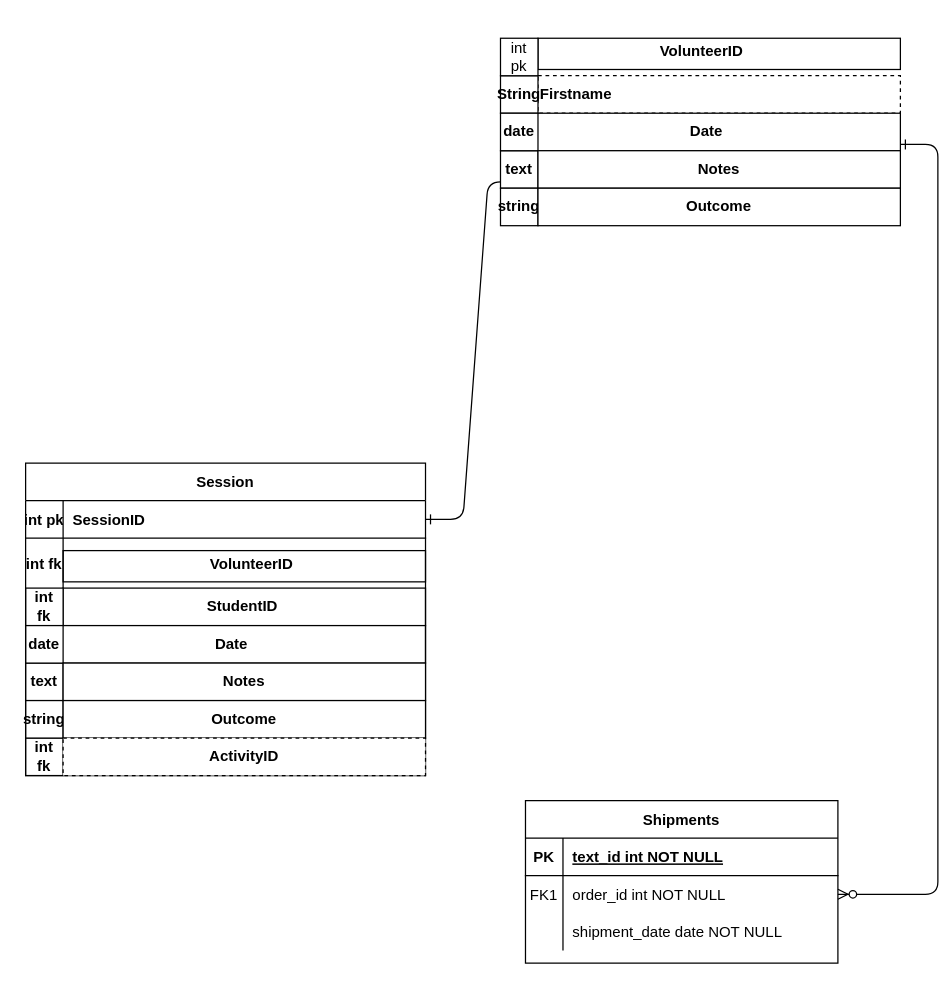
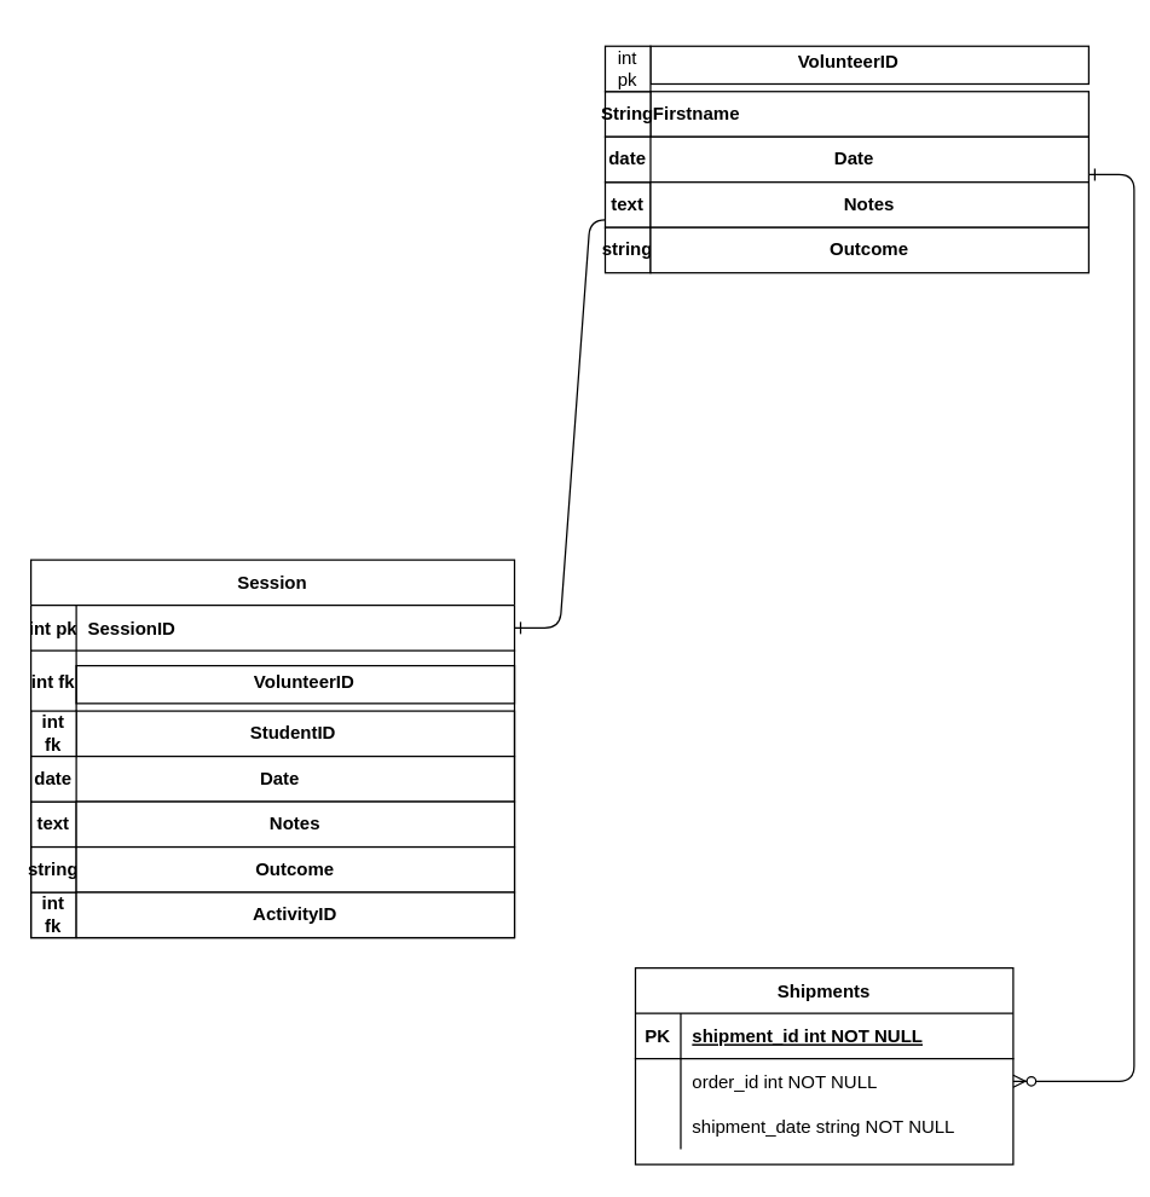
  <mxCell id="0" />
  <mxCell id="1" parent="0" />
  <mxCell id="2" value="" style="edgeStyle=entityRelationEdgeStyle;endArrow=ERzeroToMany;startArrow=ERone;endFill=1;startFill=0;" parent="1" source="24" edge="1"><mxGeometry width="100" height="100" relative="1" as="geometry"><mxPoint x="310" y="1080" as="sourcePoint" /><mxPoint x="420" y="145" as="targetPoint" /></mxGeometry></mxCell>
  <mxCell id="3" value="" style="edgeStyle=entityRelationEdgeStyle;endArrow=ERzeroToMany;startArrow=ERone;endFill=1;startFill=0;" parent="1" target="8" edge="1"><mxGeometry width="100" height="100" relative="1" as="geometry"><mxPoint x="720" y="115" as="sourcePoint" /><mxPoint x="430" y="565" as="targetPoint" /></mxGeometry></mxCell>
  <mxCell id="4" value="Shipments" style="shape=table;startSize=30;container=1;collapsible=1;childLayout=tableLayout;fixedRows=1;rowLines=0;fontStyle=1;align=center;resizeLast=1;" parent="1" vertex="1"><mxGeometry x="420" y="640" width="250" height="130" as="geometry" /></mxCell>
  <mxCell id="5" value="" style="shape=partialRectangle;collapsible=0;dropTarget=0;pointerEvents=0;fillColor=none;points=[[0,0.5],[1,0.5]];portConstraint=eastwest;top=0;left=0;right=0;bottom=1;" parent="4" vertex="1"><mxGeometry y="30" width="250" height="30" as="geometry" /></mxCell>
  <mxCell id="6" value="PK" style="shape=partialRectangle;overflow=hidden;connectable=0;fillColor=none;top=0;left=0;bottom=0;right=0;fontStyle=1;" parent="5" vertex="1"><mxGeometry width="30" height="30" as="geometry" /></mxCell>
- <mxCell id="7" value="text_id int NOT NULL " style="shape=partialRectangle;overflow=hidden;connectable=0;fillColor=none;top=0;left=0;bottom=0;right=0;align=left;spacingLeft=6;fontStyle=5;" parent="5" vertex="1"><mxGeometry x="30" width="220" height="30" as="geometry" /></mxCell>
+ <mxCell id="7" value="shipment_id int NOT NULL " style="shape=partialRectangle;overflow=hidden;connectable=0;fillColor=none;top=0;left=0;bottom=0;right=0;align=left;spacingLeft=6;fontStyle=5;" parent="5" vertex="1"><mxGeometry x="30" width="220" height="30" as="geometry" /></mxCell>
  <mxCell id="8" value="" style="shape=partialRectangle;collapsible=0;dropTarget=0;pointerEvents=0;fillColor=none;points=[[0,0.5],[1,0.5]];portConstraint=eastwest;top=0;left=0;right=0;bottom=0;" parent="4" vertex="1"><mxGeometry y="60" width="250" height="30" as="geometry" /></mxCell>
- <mxCell id="9" value="FK1" style="shape=partialRectangle;overflow=hidden;connectable=0;fillColor=none;top=0;left=0;bottom=0;right=0;" parent="8" vertex="1"><mxGeometry width="30" height="30" as="geometry" /></mxCell>
  <mxCell id="10" value="order_id int NOT NULL" style="shape=partialRectangle;overflow=hidden;connectable=0;fillColor=none;top=0;left=0;bottom=0;right=0;align=left;spacingLeft=6;" parent="8" vertex="1"><mxGeometry x="30" width="220" height="30" as="geometry" /></mxCell>
  <mxCell id="11" value="" style="shape=partialRectangle;collapsible=0;dropTarget=0;pointerEvents=0;fillColor=none;points=[[0,0.5],[1,0.5]];portConstraint=eastwest;top=0;left=0;right=0;bottom=0;" parent="4" vertex="1"><mxGeometry y="90" width="250" height="30" as="geometry" /></mxCell>
  <mxCell id="12" value="" style="shape=partialRectangle;overflow=hidden;connectable=0;fillColor=none;top=0;left=0;bottom=0;right=0;" parent="11" vertex="1"><mxGeometry width="30" height="30" as="geometry" /></mxCell>
- <mxCell id="13" value="shipment_date date NOT NULL" style="shape=partialRectangle;overflow=hidden;connectable=0;fillColor=none;top=0;left=0;bottom=0;right=0;align=left;spacingLeft=6;" parent="11" vertex="1"><mxGeometry x="30" width="220" height="30" as="geometry" /></mxCell>
+ <mxCell id="13" value="shipment_date string NOT NULL" style="shape=partialRectangle;overflow=hidden;connectable=0;fillColor=none;top=0;left=0;bottom=0;right=0;align=left;spacingLeft=6;" parent="11" vertex="1"><mxGeometry x="30" width="220" height="30" as="geometry" /></mxCell>
  <mxCell id="14" value="&lt;b&gt;&amp;nbsp; &amp;nbsp; &amp;nbsp; &amp;nbsp; &amp;nbsp; &amp;nbsp; &amp;nbsp; &amp;nbsp; &amp;nbsp; &amp;nbsp; &amp;nbsp; &amp;nbsp; &amp;nbsp; &amp;nbsp; &amp;nbsp; &amp;nbsp; &amp;nbsp; StudentID&lt;/b&gt;" style="rounded=0;whiteSpace=wrap;html=1;align=left;" vertex="1" parent="1"><mxGeometry x="50" y="470" width="290" height="30" as="geometry" /></mxCell>
  <mxCell id="15" value="" style="rounded=0;whiteSpace=wrap;html=1;" vertex="1" parent="1"><mxGeometry x="50" y="440" width="290" height="25" as="geometry" /></mxCell>
  <mxCell id="16" value="&lt;b&gt;Date&lt;/b&gt;" style="rounded=0;whiteSpace=wrap;html=1;align=center;" vertex="1" parent="1"><mxGeometry x="30" y="500" width="310" height="30" as="geometry" /></mxCell>
  <mxCell id="17" value="&lt;b&gt;text&lt;/b&gt;" style="whiteSpace=wrap;html=1;aspect=fixed;" vertex="1" parent="1"><mxGeometry x="20" y="530" width="30" height="30" as="geometry" /></mxCell>
  <mxCell id="18" value="&lt;b&gt;int fk&lt;/b&gt;" style="whiteSpace=wrap;html=1;aspect=fixed;" vertex="1" parent="1"><mxGeometry x="20" y="470" width="30" height="30" as="geometry" /></mxCell>
  <mxCell id="19" value="&lt;b&gt;int fk&lt;/b&gt;" style="whiteSpace=wrap;html=1;aspect=fixed;" vertex="1" parent="1"><mxGeometry x="20" y="590" width="30" height="30" as="geometry" /></mxCell>
  <mxCell id="20" value="&lt;b&gt;date&lt;/b&gt;" style="whiteSpace=wrap;html=1;aspect=fixed;" vertex="1" parent="1"><mxGeometry x="20" y="500" width="30" height="30" as="geometry" /></mxCell>
  <mxCell id="21" value="&lt;b&gt;string&lt;/b&gt;" style="whiteSpace=wrap;html=1;aspect=fixed;" vertex="1" parent="1"><mxGeometry x="20" y="560" width="30" height="30" as="geometry" /></mxCell>
  <mxCell id="22" style="edgeStyle=orthogonalEdgeStyle;rounded=0;orthogonalLoop=1;jettySize=auto;html=1;exitX=0.5;exitY=1;exitDx=0;exitDy=0;" edge="1" parent="1" source="18" target="18"><mxGeometry relative="1" as="geometry" /></mxCell>
  <mxCell id="23" value="Session" style="shape=table;startSize=30;container=1;collapsible=1;childLayout=tableLayout;fixedRows=1;rowLines=0;fontStyle=1;align=center;resizeLast=1;" parent="1" vertex="1"><mxGeometry x="20" y="370" width="320" height="250" as="geometry" /></mxCell>
  <mxCell id="24" value="" style="shape=partialRectangle;collapsible=0;dropTarget=0;pointerEvents=0;fillColor=none;points=[[0,0.5],[1,0.5]];portConstraint=eastwest;top=0;left=0;right=0;bottom=1;" parent="23" vertex="1"><mxGeometry y="30" width="320" height="30" as="geometry" /></mxCell>
  <mxCell id="25" value="int pk" style="shape=partialRectangle;overflow=hidden;connectable=0;fillColor=none;top=0;left=0;bottom=0;right=0;fontStyle=1;" parent="24" vertex="1"><mxGeometry width="30" height="30" as="geometry"><mxRectangle width="30" height="30" as="alternateBounds" /></mxGeometry></mxCell>
  <mxCell id="26" value="SessionID" style="shape=partialRectangle;overflow=hidden;connectable=0;fillColor=none;top=0;left=0;bottom=0;right=0;align=left;spacingLeft=6;fontStyle=1;" parent="24" vertex="1"><mxGeometry x="30" width="290" height="30" as="geometry"><mxRectangle width="290" height="30" as="alternateBounds" /></mxGeometry></mxCell>
  <mxCell id="27" value="" style="shape=partialRectangle;collapsible=0;dropTarget=0;pointerEvents=0;fillColor=none;points=[[0,0.5],[1,0.5]];portConstraint=eastwest;top=0;left=0;right=0;bottom=0;" parent="23" vertex="1"><mxGeometry y="60" width="320" height="40" as="geometry" /></mxCell>
  <mxCell id="28" value="int fk" style="shape=partialRectangle;overflow=hidden;connectable=0;fillColor=none;top=0;left=0;bottom=0;right=0;fontStyle=1" parent="27" vertex="1"><mxGeometry width="30" height="40" as="geometry"><mxRectangle width="30" height="40" as="alternateBounds" /></mxGeometry></mxCell>
  <mxCell id="29" value="                                 VolunteerID " style="shape=partialRectangle;overflow=hidden;connectable=0;fillColor=none;top=0;left=0;bottom=0;right=0;align=left;spacingLeft=6;fontStyle=1" parent="27" vertex="1"><mxGeometry x="30" width="290" height="40" as="geometry"><mxRectangle width="290" height="40" as="alternateBounds" /></mxGeometry></mxCell>
  <mxCell id="30" value="&lt;b&gt;Notes&lt;/b&gt;" style="rounded=0;whiteSpace=wrap;html=1;" vertex="1" parent="1"><mxGeometry x="50" y="530" width="290" height="30" as="geometry" /></mxCell>
  <mxCell id="31" value="&lt;b&gt;Outcome&lt;/b&gt;" style="rounded=0;whiteSpace=wrap;html=1;" vertex="1" parent="1"><mxGeometry x="50" y="560" width="290" height="30" as="geometry" /></mxCell>
- <mxCell id="32" value="&lt;b&gt;ActivityID&lt;/b&gt;" style="rounded=0;whiteSpace=wrap;html=1;dashed=1;" vertex="1" parent="1"><mxGeometry x="50" y="590" width="290" height="30" as="geometry" /></mxCell>
- <mxCell id="33" value="&lt;b&gt;Firstname&lt;/b&gt;" style="rounded=0;whiteSpace=wrap;html=1;align=left;dashed=1;" vertex="1" parent="1"><mxGeometry x="430" y="60" width="290" height="30" as="geometry" /></mxCell>
+ <mxCell id="32" value="&lt;b&gt;ActivityID&lt;/b&gt;" style="rounded=0;whiteSpace=wrap;html=1;" vertex="1" parent="1"><mxGeometry x="50" y="590" width="290" height="30" as="geometry" /></mxCell>
+ <mxCell id="33" value="&lt;b&gt;Firstname&lt;/b&gt;" style="rounded=0;whiteSpace=wrap;html=1;align=left;" vertex="1" parent="1"><mxGeometry x="430" y="60" width="290" height="30" as="geometry" /></mxCell>
  <mxCell id="34" value="" style="rounded=0;whiteSpace=wrap;html=1;" vertex="1" parent="1"><mxGeometry x="430" y="30" width="290" height="25" as="geometry" /></mxCell>
  <mxCell id="35" value="&lt;b&gt;Date&lt;/b&gt;" style="rounded=0;whiteSpace=wrap;html=1;align=center;" vertex="1" parent="1"><mxGeometry x="410" y="90" width="310" height="30" as="geometry" /></mxCell>
  <mxCell id="36" value="&lt;b&gt;text&lt;/b&gt;" style="whiteSpace=wrap;html=1;aspect=fixed;" vertex="1" parent="1"><mxGeometry x="400" y="120" width="30" height="30" as="geometry" /></mxCell>
  <mxCell id="37" value="&lt;b&gt;String&lt;/b&gt;" style="whiteSpace=wrap;html=1;aspect=fixed;" vertex="1" parent="1"><mxGeometry x="400" y="60" width="30" height="30" as="geometry" /></mxCell>
  <mxCell id="38" value="&lt;b&gt;date&lt;/b&gt;" style="whiteSpace=wrap;html=1;aspect=fixed;" vertex="1" parent="1"><mxGeometry x="400" y="90" width="30" height="30" as="geometry" /></mxCell>
  <mxCell id="39" value="&lt;b&gt;string&lt;/b&gt;" style="whiteSpace=wrap;html=1;aspect=fixed;" vertex="1" parent="1"><mxGeometry x="400" y="150" width="30" height="30" as="geometry" /></mxCell>
  <mxCell id="40" style="edgeStyle=orthogonalEdgeStyle;rounded=0;orthogonalLoop=1;jettySize=auto;html=1;exitX=0.5;exitY=1;exitDx=0;exitDy=0;" edge="1" parent="1" source="37" target="37"><mxGeometry relative="1" as="geometry" /></mxCell>
  <mxCell id="41" value="" style="shape=partialRectangle;collapsible=0;dropTarget=0;pointerEvents=0;fillColor=none;points=[[0,0.5],[1,0.5]];portConstraint=eastwest;top=0;left=0;right=0;bottom=0;" vertex="1" parent="1"><mxGeometry x="400" y="20" width="320" height="40" as="geometry" /></mxCell>
  <mxCell id="42" value="" style="shape=partialRectangle;overflow=hidden;connectable=0;fillColor=none;top=0;left=0;bottom=0;right=0;fontStyle=1" vertex="1" parent="41"><mxGeometry width="30" height="40" as="geometry"><mxRectangle width="30" height="40" as="alternateBounds" /></mxGeometry></mxCell>
  <mxCell id="43" value="                                 VolunteerID " style="shape=partialRectangle;overflow=hidden;connectable=0;fillColor=none;top=0;left=0;bottom=0;right=0;align=left;spacingLeft=6;fontStyle=1" vertex="1" parent="41"><mxGeometry x="10" width="310" height="40" as="geometry"><mxRectangle width="290" height="40" as="alternateBounds" /></mxGeometry></mxCell>
  <mxCell id="44" value="&lt;b&gt;Notes&lt;/b&gt;" style="rounded=0;whiteSpace=wrap;html=1;" vertex="1" parent="1"><mxGeometry x="430" y="120" width="290" height="30" as="geometry" /></mxCell>
  <mxCell id="45" value="&lt;b&gt;Outcome&lt;/b&gt;" style="rounded=0;whiteSpace=wrap;html=1;" vertex="1" parent="1"><mxGeometry x="430" y="150" width="290" height="30" as="geometry" /></mxCell>
  <mxCell id="46" value="int pk" style="rounded=0;whiteSpace=wrap;html=1;" vertex="1" parent="1"><mxGeometry x="400" y="30" width="30" height="30" as="geometry" /></mxCell>
